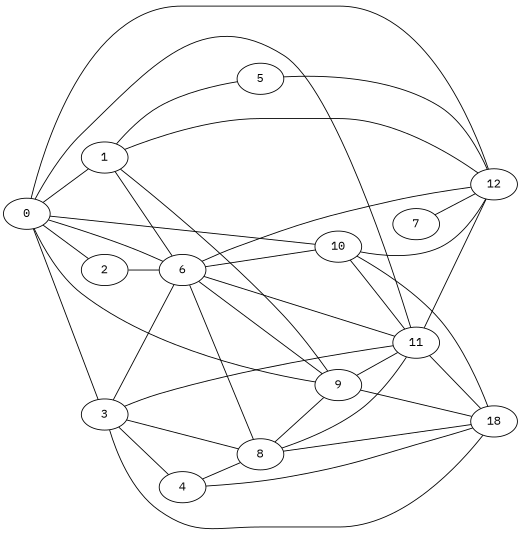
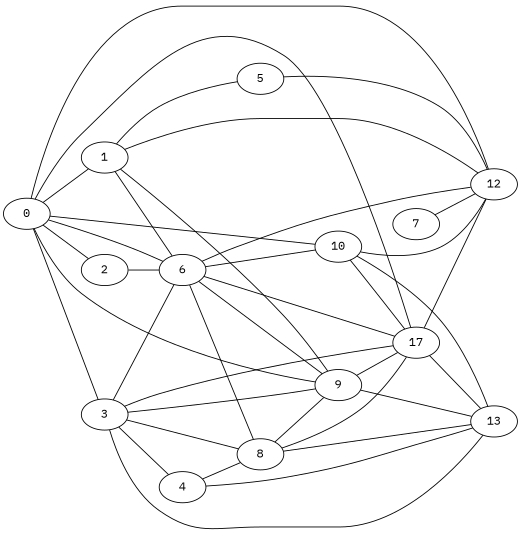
  digraph {
    fontname="IBM Plex Mono"
    rankdir=LR
    node [fontname="IBM Plex Mono"]
    edge [arrowhead=both fontname="IBM Plex Mono"]
    0
    1
    2
    3
    6
    9
    10
-   11
+   11 [label=17]
    12
    5
    4
    8
-   13 [label=18]
+   13
    7
    0 -> 1
    0 -> 2
    0 -> 3
    0 -> 6
    0 -> 9
    0 -> 10
    0 -> 11
    0 -> 12
    1 -> 6
    1 -> 9
    1 -> 12
    1 -> 5
    2 -> 6
    3 -> 6
+   3 -> 9
    3 -> 11
    3 -> 4
    3 -> 8
    3 -> 13
    6 -> 9
    6 -> 10
    6 -> 11
    6 -> 12
    6 -> 8
    9 -> 11
    9 -> 13
    10 -> 11
    10 -> 12
    10 -> 13
    11 -> 12
    11 -> 13
    5 -> 12
    4 -> 8
    4 -> 13
    8 -> 9
    8 -> 11
    8 -> 13
    7 -> 12
  }
